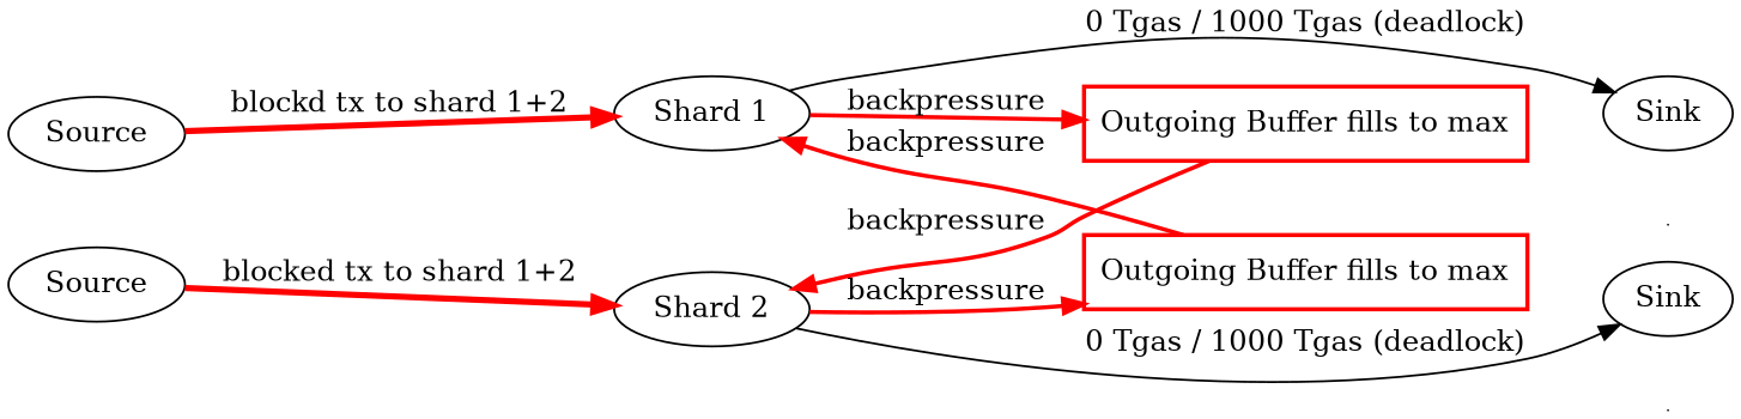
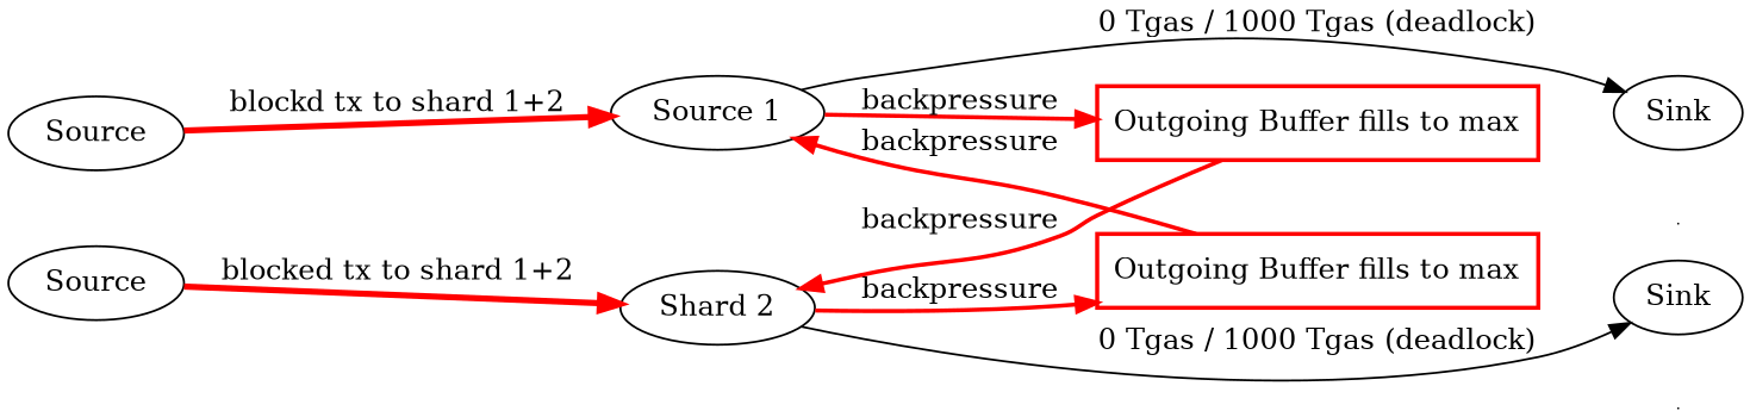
  digraph {
    rankdir=LR
    node [shape=ellipse]
    invisible_sink1 [height=0 shape=point width=0]
    invisible_sink2 [height=0 shape=point width=0]
    n3 [label=Source]
    n4 [label=Source]
-   n5 [label="Shard 1"]
+   n5 [label="Source 1"]
    n6 [label="Shard 2"]
    n7 [color=red label="Outgoing Buffer fills to max" penwidth=2 shape=box]
    n8 [color=red label="Outgoing Buffer fills to max" penwidth=2 shape=box]
    n9 [label=Sink]
    n10 [label=Sink]
    subgraph sub_1 {
      invisible_sink1
      invisible_sink2
    }
    subgraph sub_2 {
      rank=same
      n3
      n4
    }
    subgraph sub_3 {
      rank=same
      n5
      n6
    }
    subgraph sub_4 {
      rank=same
      n7
      n8
    }
    subgraph sub_5 {
      rank=same
      invisible_sink1
      invisible_sink2
      n9
      n10
    }
    subgraph cluster_6 {
      color=lightgrey
      label="Shard 1"
      style=filled
    }
    subgraph cluster_7 {
      color=lightgrey
      label="Shard 2"
      style=filled
    }
    invisible_sink1 -> invisible_sink2 [style=invis]
    n3 -> n4 [style=invis]
    n3 -> n5 [color=red label="blockd tx to shard 1+2" penwidth=3]
    n4 -> n6 [color=red label="blocked tx to shard 1+2" penwidth=3]
    n5 -> n7 [color=red label=backpressure penwidth=2]
    n5 -> n9 [label="0 Tgas / 1000 Tgas (deadlock)"]
    n6 -> n8 [color=red label=backpressure penwidth=2]
    n6 -> n10 [label="0 Tgas / 1000 Tgas (deadlock)"]
    n7 -> n6 [color=red label=backpressure penwidth=2]
    n7 -> n9 [style=invis]
    n8 -> n5 [color=red label=backpressure penwidth=2]
    n8 -> n10 [style=invis]
    n9 -> invisible_sink1 [style=invis]
    n10 -> invisible_sink2 [style=invis]
  }
